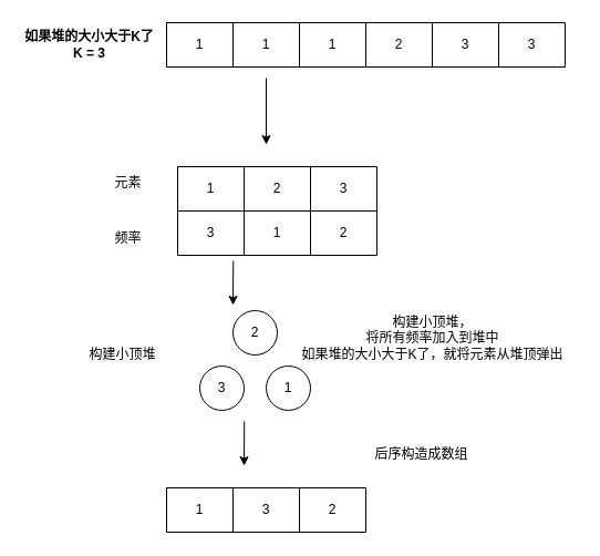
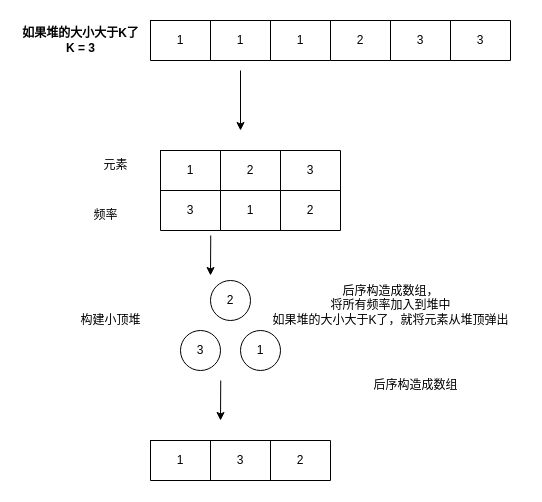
  <mxCell id="0" />
  <mxCell id="1" parent="0" />
  <mxCell id="2" value="" style="shape=table;html=1;whiteSpace=wrap;startSize=0;container=1;collapsible=0;childLayout=tableLayout;" vertex="1" parent="1"><mxGeometry x="150" y="20" width="180" height="40" as="geometry" /></mxCell>
  <mxCell id="3" value="" style="shape=tableRow;horizontal=0;startSize=0;swimlaneHead=0;swimlaneBody=0;top=0;left=0;bottom=0;right=0;collapsible=0;dropTarget=0;fillColor=none;points=[[0,0.5],[1,0.5]];portConstraint=eastwest;" vertex="1" parent="2"><mxGeometry width="180" height="40" as="geometry" /></mxCell>
  <mxCell id="4" value="1" style="shape=partialRectangle;html=1;whiteSpace=wrap;connectable=0;fillColor=none;top=0;left=0;bottom=0;right=0;overflow=hidden;" vertex="1" parent="3"><mxGeometry width="60" height="40" as="geometry"><mxRectangle width="60" height="40" as="alternateBounds" /></mxGeometry></mxCell>
  <mxCell id="5" value="1" style="shape=partialRectangle;html=1;whiteSpace=wrap;connectable=0;fillColor=none;top=0;left=0;bottom=0;right=0;overflow=hidden;" vertex="1" parent="3"><mxGeometry x="60" width="60" height="40" as="geometry"><mxRectangle width="60" height="40" as="alternateBounds" /></mxGeometry></mxCell>
  <mxCell id="6" value="1" style="shape=partialRectangle;html=1;whiteSpace=wrap;connectable=0;fillColor=none;top=0;left=0;bottom=0;right=0;overflow=hidden;" vertex="1" parent="3"><mxGeometry x="120" width="60" height="40" as="geometry"><mxRectangle width="60" height="40" as="alternateBounds" /></mxGeometry></mxCell>
  <mxCell id="7" value="" style="shape=table;html=1;whiteSpace=wrap;startSize=0;container=1;collapsible=0;childLayout=tableLayout;" vertex="1" parent="1"><mxGeometry x="330" y="20" width="180" height="40" as="geometry" /></mxCell>
  <mxCell id="8" value="" style="shape=tableRow;horizontal=0;startSize=0;swimlaneHead=0;swimlaneBody=0;top=0;left=0;bottom=0;right=0;collapsible=0;dropTarget=0;fillColor=none;points=[[0,0.5],[1,0.5]];portConstraint=eastwest;" vertex="1" parent="7"><mxGeometry width="180" height="40" as="geometry" /></mxCell>
  <mxCell id="9" value="2" style="shape=partialRectangle;html=1;whiteSpace=wrap;connectable=0;fillColor=none;top=0;left=0;bottom=0;right=0;overflow=hidden;" vertex="1" parent="8"><mxGeometry width="60" height="40" as="geometry"><mxRectangle width="60" height="40" as="alternateBounds" /></mxGeometry></mxCell>
  <mxCell id="10" value="3" style="shape=partialRectangle;html=1;whiteSpace=wrap;connectable=0;fillColor=none;top=0;left=0;bottom=0;right=0;overflow=hidden;" vertex="1" parent="8"><mxGeometry x="60" width="60" height="40" as="geometry"><mxRectangle width="60" height="40" as="alternateBounds" /></mxGeometry></mxCell>
  <mxCell id="11" value="3" style="shape=partialRectangle;html=1;whiteSpace=wrap;connectable=0;fillColor=none;top=0;left=0;bottom=0;right=0;overflow=hidden;" vertex="1" parent="8"><mxGeometry x="120" width="60" height="40" as="geometry"><mxRectangle width="60" height="40" as="alternateBounds" /></mxGeometry></mxCell>
  <mxCell id="12" value="&lt;b&gt;如果堆的大小大于K了&lt;br&gt;K = 3&lt;/b&gt;" style="text;html=1;align=center;verticalAlign=middle;resizable=0;points=[];autosize=1;strokeColor=none;fillColor=none;" vertex="1" parent="1"><mxGeometry y="20" width="120" height="40" as="geometry" x="20" /></mxCell>
  <mxCell id="13" value="" style="endArrow=classic;html=1;rounded=0;" edge="1" parent="1"><mxGeometry width="50" height="50" relative="1" as="geometry"><mxPoint x="240" y="70" as="sourcePoint" /><mxPoint x="240" y="130" as="targetPoint" /></mxGeometry></mxCell>
  <mxCell id="14" value="" style="shape=table;html=1;whiteSpace=wrap;startSize=0;container=1;collapsible=0;childLayout=tableLayout;" vertex="1" parent="1"><mxGeometry x="160" y="150" width="180" height="80" as="geometry" /></mxCell>
  <mxCell id="15" style="shape=tableRow;horizontal=0;startSize=0;swimlaneHead=0;swimlaneBody=0;top=0;left=0;bottom=0;right=0;collapsible=0;dropTarget=0;fillColor=none;points=[[0,0.5],[1,0.5]];portConstraint=eastwest;" vertex="1" parent="14"><mxGeometry width="180" height="40" as="geometry" /></mxCell>
  <mxCell id="16" value="1" style="shape=partialRectangle;html=1;whiteSpace=wrap;connectable=0;fillColor=none;top=0;left=0;bottom=0;right=0;overflow=hidden;" vertex="1" parent="15"><mxGeometry width="60" height="40" as="geometry"><mxRectangle width="60" height="40" as="alternateBounds" /></mxGeometry></mxCell>
  <mxCell id="17" value="2" style="shape=partialRectangle;html=1;whiteSpace=wrap;connectable=0;fillColor=none;top=0;left=0;bottom=0;right=0;overflow=hidden;" vertex="1" parent="15"><mxGeometry x="60" width="60" height="40" as="geometry"><mxRectangle width="60" height="40" as="alternateBounds" /></mxGeometry></mxCell>
  <mxCell id="18" value="3" style="shape=partialRectangle;html=1;whiteSpace=wrap;connectable=0;fillColor=none;top=0;left=0;bottom=0;right=0;overflow=hidden;" vertex="1" parent="15"><mxGeometry x="120" width="60" height="40" as="geometry"><mxRectangle width="60" height="40" as="alternateBounds" /></mxGeometry></mxCell>
  <mxCell id="19" value="" style="shape=tableRow;horizontal=0;startSize=0;swimlaneHead=0;swimlaneBody=0;top=0;left=0;bottom=0;right=0;collapsible=0;dropTarget=0;fillColor=none;points=[[0,0.5],[1,0.5]];portConstraint=eastwest;" vertex="1" parent="14"><mxGeometry y="40" width="180" height="40" as="geometry" /></mxCell>
  <mxCell id="20" value="3" style="shape=partialRectangle;html=1;whiteSpace=wrap;connectable=0;fillColor=none;top=0;left=0;bottom=0;right=0;overflow=hidden;" vertex="1" parent="19"><mxGeometry width="60" height="40" as="geometry"><mxRectangle width="60" height="40" as="alternateBounds" /></mxGeometry></mxCell>
  <mxCell id="21" value="1" style="shape=partialRectangle;html=1;whiteSpace=wrap;connectable=0;fillColor=none;top=0;left=0;bottom=0;right=0;overflow=hidden;" vertex="1" parent="19"><mxGeometry x="60" width="60" height="40" as="geometry"><mxRectangle width="60" height="40" as="alternateBounds" /></mxGeometry></mxCell>
  <mxCell id="22" value="2" style="shape=partialRectangle;html=1;whiteSpace=wrap;connectable=0;fillColor=none;top=0;left=0;bottom=0;right=0;overflow=hidden;" vertex="1" parent="19"><mxGeometry x="120" width="60" height="40" as="geometry"><mxRectangle width="60" height="40" as="alternateBounds" /></mxGeometry></mxCell>
  <mxCell id="23" value="元素" style="text;html=1;align=center;verticalAlign=middle;resizable=0;points=[];autosize=1;strokeColor=none;fillColor=none;" vertex="1" parent="1"><mxGeometry x="90" y="150" width="50" height="30" as="geometry" /></mxCell>
- <mxCell id="24" value="频率" style="text;html=1;align=center;verticalAlign=middle;resizable=0;points=[];autosize=1;strokeColor=none;fillColor=none;" vertex="1" parent="1"><mxGeometry x="90" y="200" width="50" height="30" as="geometry" /></mxCell>
+ <mxCell id="24" value="频率" style="text;html=1;align=center;verticalAlign=middle;resizable=0;points=[];autosize=1;strokeColor=none;fillColor=none;" vertex="1" parent="1"><mxGeometry x="80" y="200" width="50" height="30" as="geometry" /></mxCell>
  <mxCell id="25" value="2" style="ellipse;whiteSpace=wrap;html=1;aspect=fixed;" vertex="1" parent="1"><mxGeometry x="210" y="280" width="40" height="40" as="geometry" /></mxCell>
  <mxCell id="26" value="3" style="ellipse;whiteSpace=wrap;html=1;aspect=fixed;" vertex="1" parent="1"><mxGeometry x="180" y="330" width="40" height="40" as="geometry" /></mxCell>
  <mxCell id="27" value="1" style="ellipse;whiteSpace=wrap;html=1;aspect=fixed;" vertex="1" parent="1"><mxGeometry x="240" y="330" width="40" height="40" as="geometry" /></mxCell>
- <mxCell id="28" value="构建小顶堆，&lt;br&gt;将所有频率加入到堆中&lt;br&gt;如果堆的大小大于K了，就将元素从堆顶弹出" style="text;html=1;align=center;verticalAlign=middle;resizable=0;points=[];autosize=1;strokeColor=none;fillColor=none;" vertex="1" parent="1"><mxGeometry x="260" y="275" width="260" height="60" as="geometry" /></mxCell>
+ <mxCell id="28" value="后序构造成数组，&lt;br&gt;将所有频率加入到堆中&lt;br&gt;如果堆的大小大于K了，就将元素从堆顶弹出" style="text;html=1;align=center;verticalAlign=middle;resizable=0;points=[];autosize=1;strokeColor=none;fillColor=none;" vertex="1" parent="1"><mxGeometry x="260" y="275" width="260" height="60" as="geometry" /></mxCell>
  <mxCell id="29" value="构建小顶堆" style="text;html=1;align=center;verticalAlign=middle;resizable=0;points=[];autosize=1;strokeColor=none;fillColor=none;" vertex="1" parent="1"><mxGeometry x="55" y="305" width="110" height="30" as="geometry" /></mxCell>
  <mxCell id="30" value="" style="endArrow=classic;html=1;rounded=0;" edge="1" parent="1"><mxGeometry x="1" y="-91" width="50" height="50" relative="1" as="geometry"><mxPoint x="210.24" y="235" as="sourcePoint" /><mxPoint x="210" y="275" as="targetPoint" /><mxPoint x="81" y="90" as="offset" /></mxGeometry></mxCell>
  <mxCell id="31" value="" style="endArrow=classic;html=1;rounded=0;" edge="1" parent="1"><mxGeometry x="1" y="-91" width="50" height="50" relative="1" as="geometry"><mxPoint x="220.24" y="380" as="sourcePoint" /><mxPoint x="220" y="420" as="targetPoint" /><mxPoint x="81" y="90" as="offset" /></mxGeometry></mxCell>
  <mxCell id="32" value="" style="shape=table;html=1;whiteSpace=wrap;startSize=0;container=1;collapsible=0;childLayout=tableLayout;" vertex="1" parent="1"><mxGeometry x="150" y="440" width="180" height="40" as="geometry" /></mxCell>
  <mxCell id="33" value="" style="shape=tableRow;horizontal=0;startSize=0;swimlaneHead=0;swimlaneBody=0;top=0;left=0;bottom=0;right=0;collapsible=0;dropTarget=0;fillColor=none;points=[[0,0.5],[1,0.5]];portConstraint=eastwest;" vertex="1" parent="32"><mxGeometry width="180" height="40" as="geometry" /></mxCell>
  <mxCell id="34" value="1" style="shape=partialRectangle;html=1;whiteSpace=wrap;connectable=0;fillColor=none;top=0;left=0;bottom=0;right=0;overflow=hidden;" vertex="1" parent="33"><mxGeometry width="60" height="40" as="geometry"><mxRectangle width="60" height="40" as="alternateBounds" /></mxGeometry></mxCell>
  <mxCell id="35" value="3" style="shape=partialRectangle;html=1;whiteSpace=wrap;connectable=0;fillColor=none;top=0;left=0;bottom=0;right=0;overflow=hidden;" vertex="1" parent="33"><mxGeometry x="60" width="60" height="40" as="geometry"><mxRectangle width="60" height="40" as="alternateBounds" /></mxGeometry></mxCell>
  <mxCell id="36" value="2" style="shape=partialRectangle;html=1;whiteSpace=wrap;connectable=0;fillColor=none;top=0;left=0;bottom=0;right=0;overflow=hidden;" vertex="1" parent="33"><mxGeometry x="120" width="60" height="40" as="geometry"><mxRectangle width="60" height="40" as="alternateBounds" /></mxGeometry></mxCell>
- <mxCell id="37" value="后序构造成数组" style="text;html=1;align=center;verticalAlign=middle;resizable=0;points=[];autosize=1;strokeColor=none;fillColor=none;" vertex="1" parent="1"><mxGeometry x="325" y="395" width="110" height="30" as="geometry" /></mxCell>
+ <mxCell id="37" value="后序构造成数组" style="text;html=1;align=center;verticalAlign=middle;resizable=0;points=[];autosize=1;strokeColor=none;fillColor=none;" vertex="1" parent="1"><mxGeometry x="360" y="370" width="110" height="30" as="geometry" /></mxCell>
